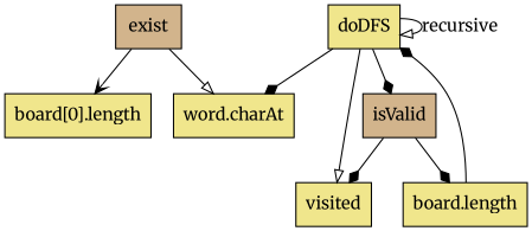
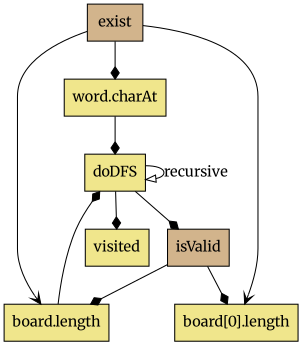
  digraph {
    fontname=Merriweather
    node [fillcolor=khaki fontname=Merriweather shape=box style=filled]
    edge [arrowhead=diamond fontname=Merriweather]
    exist [fillcolor=tan]
    "word.charAt"
    "board.length"
    "board[0].length"
    doDFS
    isValid [fillcolor=tan]
    visited
-   exist -> "word.charAt" [arrowhead=onormal]
+   exist -> "word.charAt"
+   exist -> "board.length" [arrowhead=vee]
    exist -> "board[0].length" [arrowhead=vee]
    "board.length" -> doDFS
-   doDFS -> "word.charAt"
+   "word.charAt" -> doDFS
    doDFS -> doDFS [arrowhead=onormal label=recursive]
    doDFS -> isValid
-   doDFS -> visited [arrowhead=onormal]
+   doDFS -> visited
    isValid -> "board.length"
-   isValid -> visited
+   isValid -> "board[0].length"
  }
